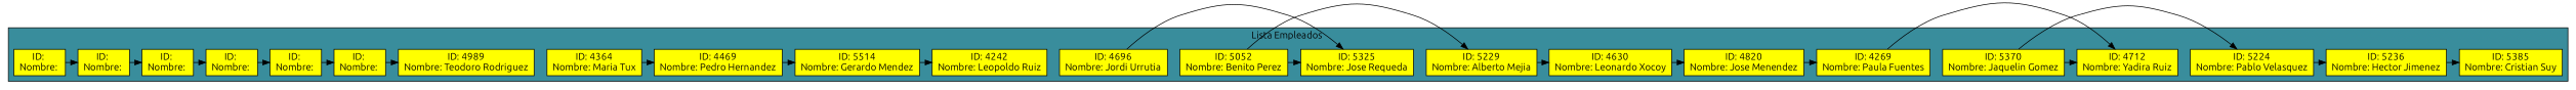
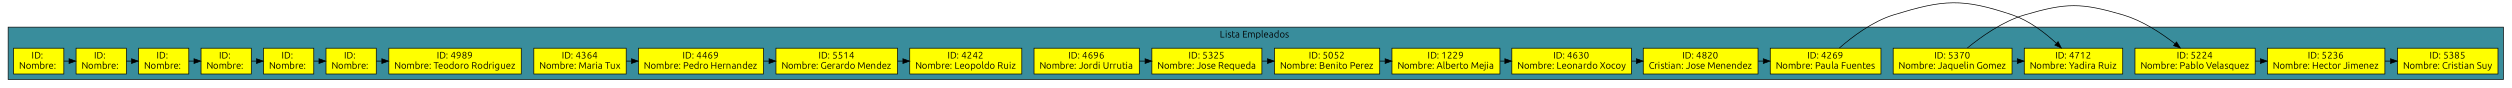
  digraph {
    fontname=Ubuntu
    node [fillcolor=yellow fontname=Ubuntu shape=box style=filled]
    edge [fontname=Ubuntu]
    n1 [label="ID: 5385\nNombre: Cristian Suy"]
    n2 [label="ID: 5236\nNombre: Hector Jimenez"]
    n3 [label="ID: 5224\nNombre: Pablo Velasquez"]
    n4 [label="ID: 5370\nNombre: Jaquelin Gomez"]
    n5 [label="ID: 4712\nNombre: Yadira Ruiz"]
    n6 [label="ID: 4269\nNombre: Paula Fuentes"]
-   n7 [label="ID: 4820\nNombre: Jose Menendez"]
+   n7 [label="ID: 4820\nCristian: Jose Menendez"]
    n8 [label="ID: 4630\nNombre: Leonardo Xocoy"]
-   n9 [label="ID: 5229\nNombre: Alberto Mejia"]
+   n9 [label="ID: 1229\nNombre: Alberto Mejia"]
    n10 [label="ID: 5052\nNombre: Benito Perez"]
    n11 [label="ID: 5325\nNombre: Jose Requeda"]
    n12 [label="ID: 4696\nNombre: Jordi Urrutia"]
    n13 [label="ID: 4242\nNombre: Leopoldo Ruiz"]
    n14 [label="ID: 5514\nNombre: Gerardo Mendez"]
    n15 [label="ID: 4469\nNombre: Pedro Hernandez"]
    n16 [label="ID: 4364\nNombre: Maria Tux"]
    n17 [label="ID: 4989\nNombre: Teodoro Rodriguez"]
    n18 [label="ID: \nNombre: "]
    n19 [label="ID: \nNombre: "]
    n20 [label="ID: \nNombre: "]
    n21 [label="ID: \nNombre: "]
    n22 [label="ID: \nNombre: "]
    n23 [label="ID: \nNombre: "]
    subgraph cluster_1 {
      bgcolor="#398D9C"
      label="Lista Empleados "
      subgraph sub_2 {
        bgcolor="#398D9C"
        label="Lista Empleados "
        rank=same
        n1
        n2
        n3
        n4
        n5
        n6
        n7
        n8
        n9
        n10
        n11
        n12
        n13
        n14
        n15
        n16
        n17
        n18
        n19
        n20
        n21
        n22
        n23
      }
    }
    n2 -> n1
    n3 -> n2
    n4 -> n3
    n4 -> n5
    n6 -> n5
    n7 -> n6
    n8 -> n7
    n9 -> n8
    n10 -> n9
-   n10 -> n11
+   n11 -> n10
    n12 -> n11
    n14 -> n13
    n15 -> n14
    n16 -> n15
    n18 -> n17
    n19 -> n18
    n20 -> n19
    n21 -> n20
    n22 -> n21
    n23 -> n22
  }
